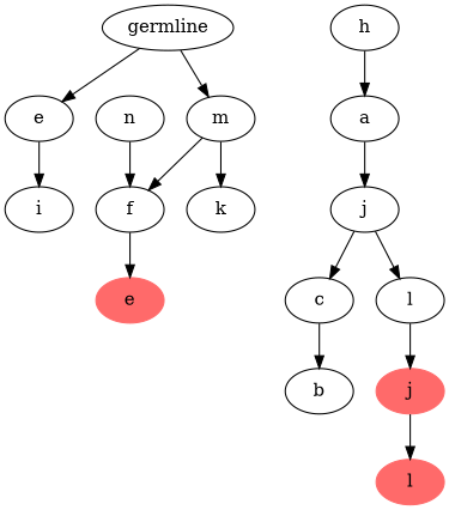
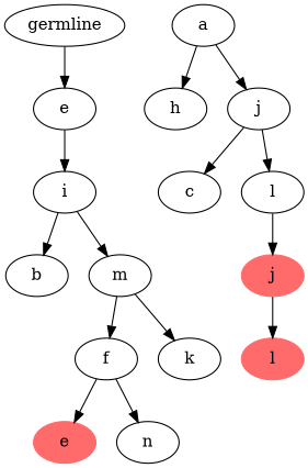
  digraph {
    n1 [label=germline]
    n2 [label=e]
    n3 [label=i]
    n4 [label=b]
    n5 [label=m]
    n6 [label=f]
    n7 [label=k]
    n8 [color=indianred1 label=e style=filled]
    n9 [label=n]
    n10 [label=h]
    n11 [label=a]
    n12 [label=j]
    n13 [label=c]
    n14 [label=l]
    n15 [color=indianred1 label=j style=filled]
    n16 [color=indianred1 label=l style=filled]
    n1 -> n2
    n2 -> n3
-   n13 -> n4
-   n1 -> n5
+   n3 -> n4
+   n3 -> n5
    n5 -> n6
    n5 -> n7
    n6 -> n8
-   n9 -> n6
-   n10 -> n11
+   n6 -> n9
+   n11 -> n10
    n11 -> n12
    n12 -> n13
    n12 -> n14
    n14 -> n15
    n15 -> n16
  }
